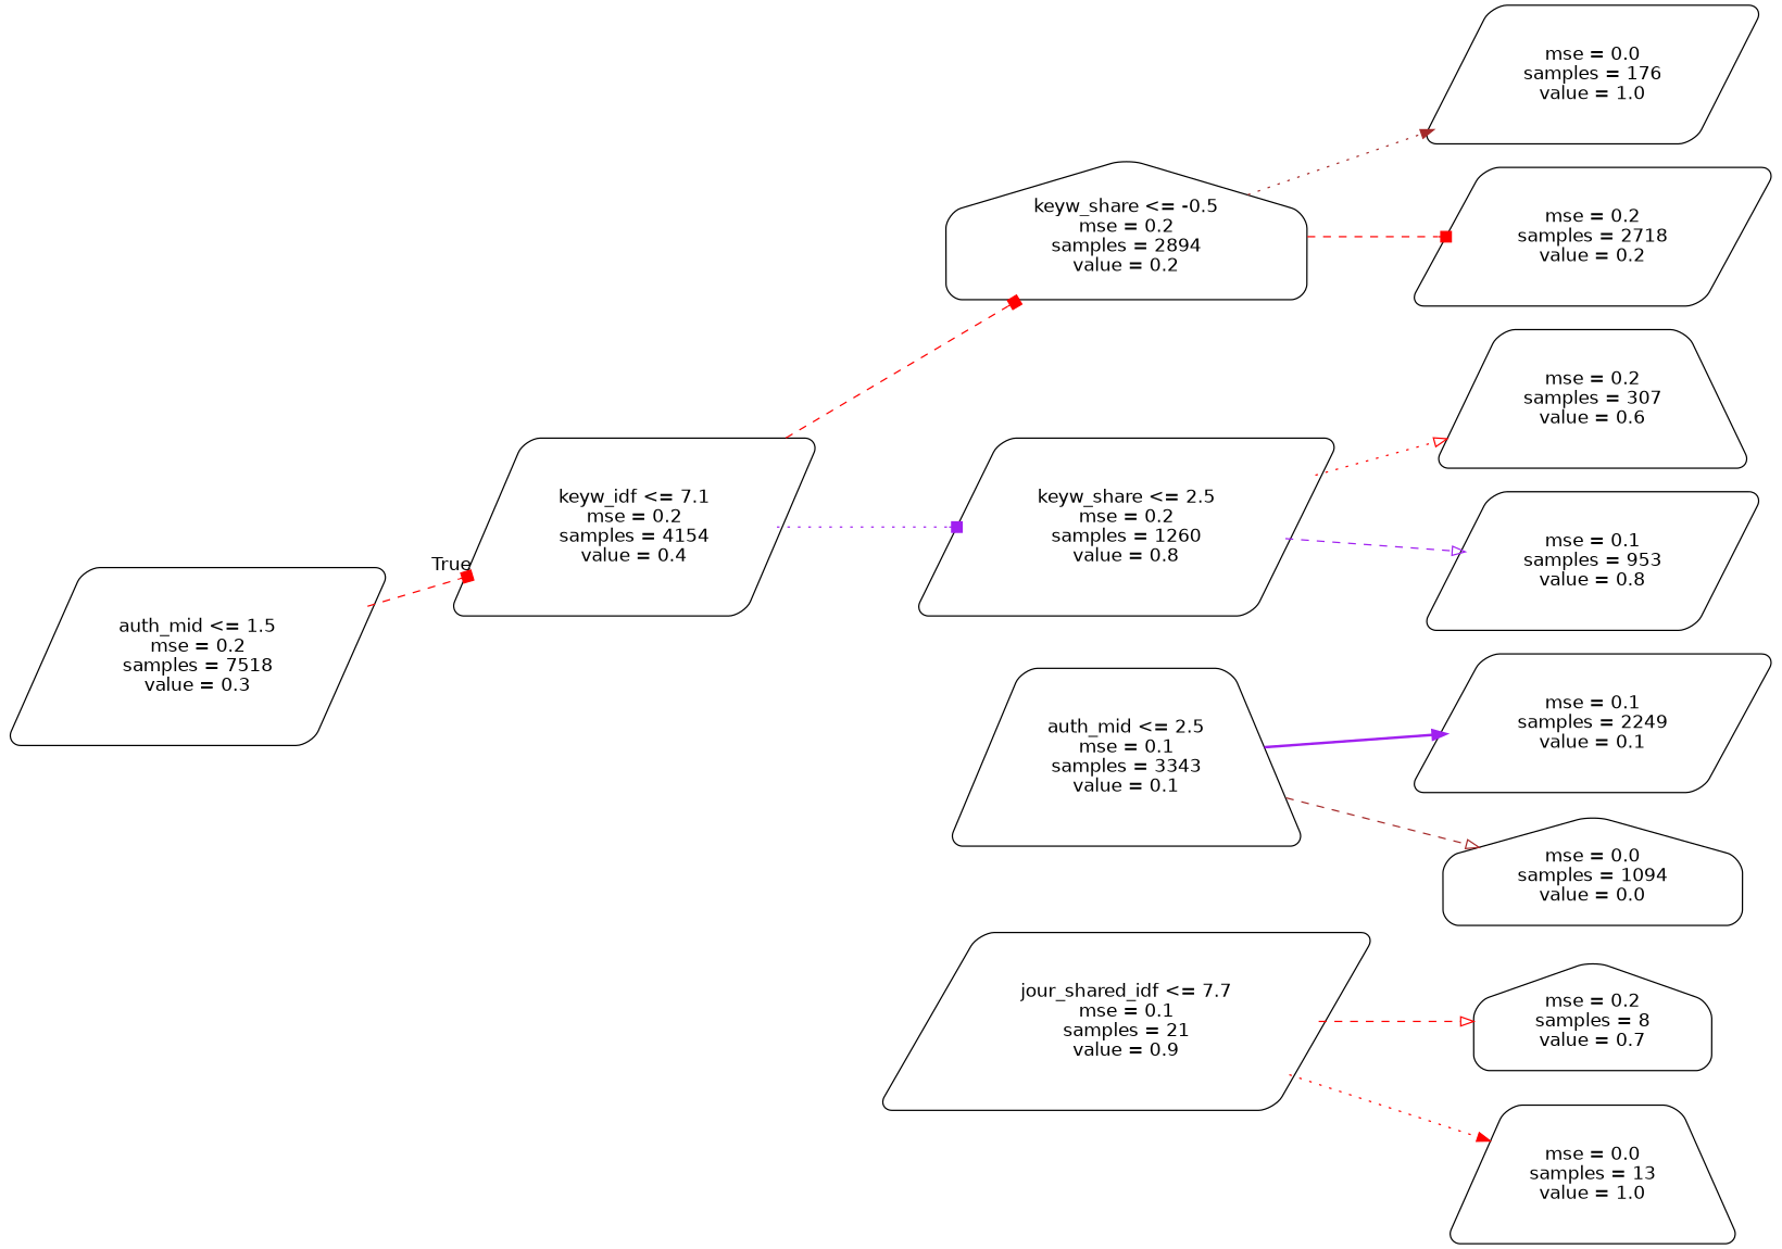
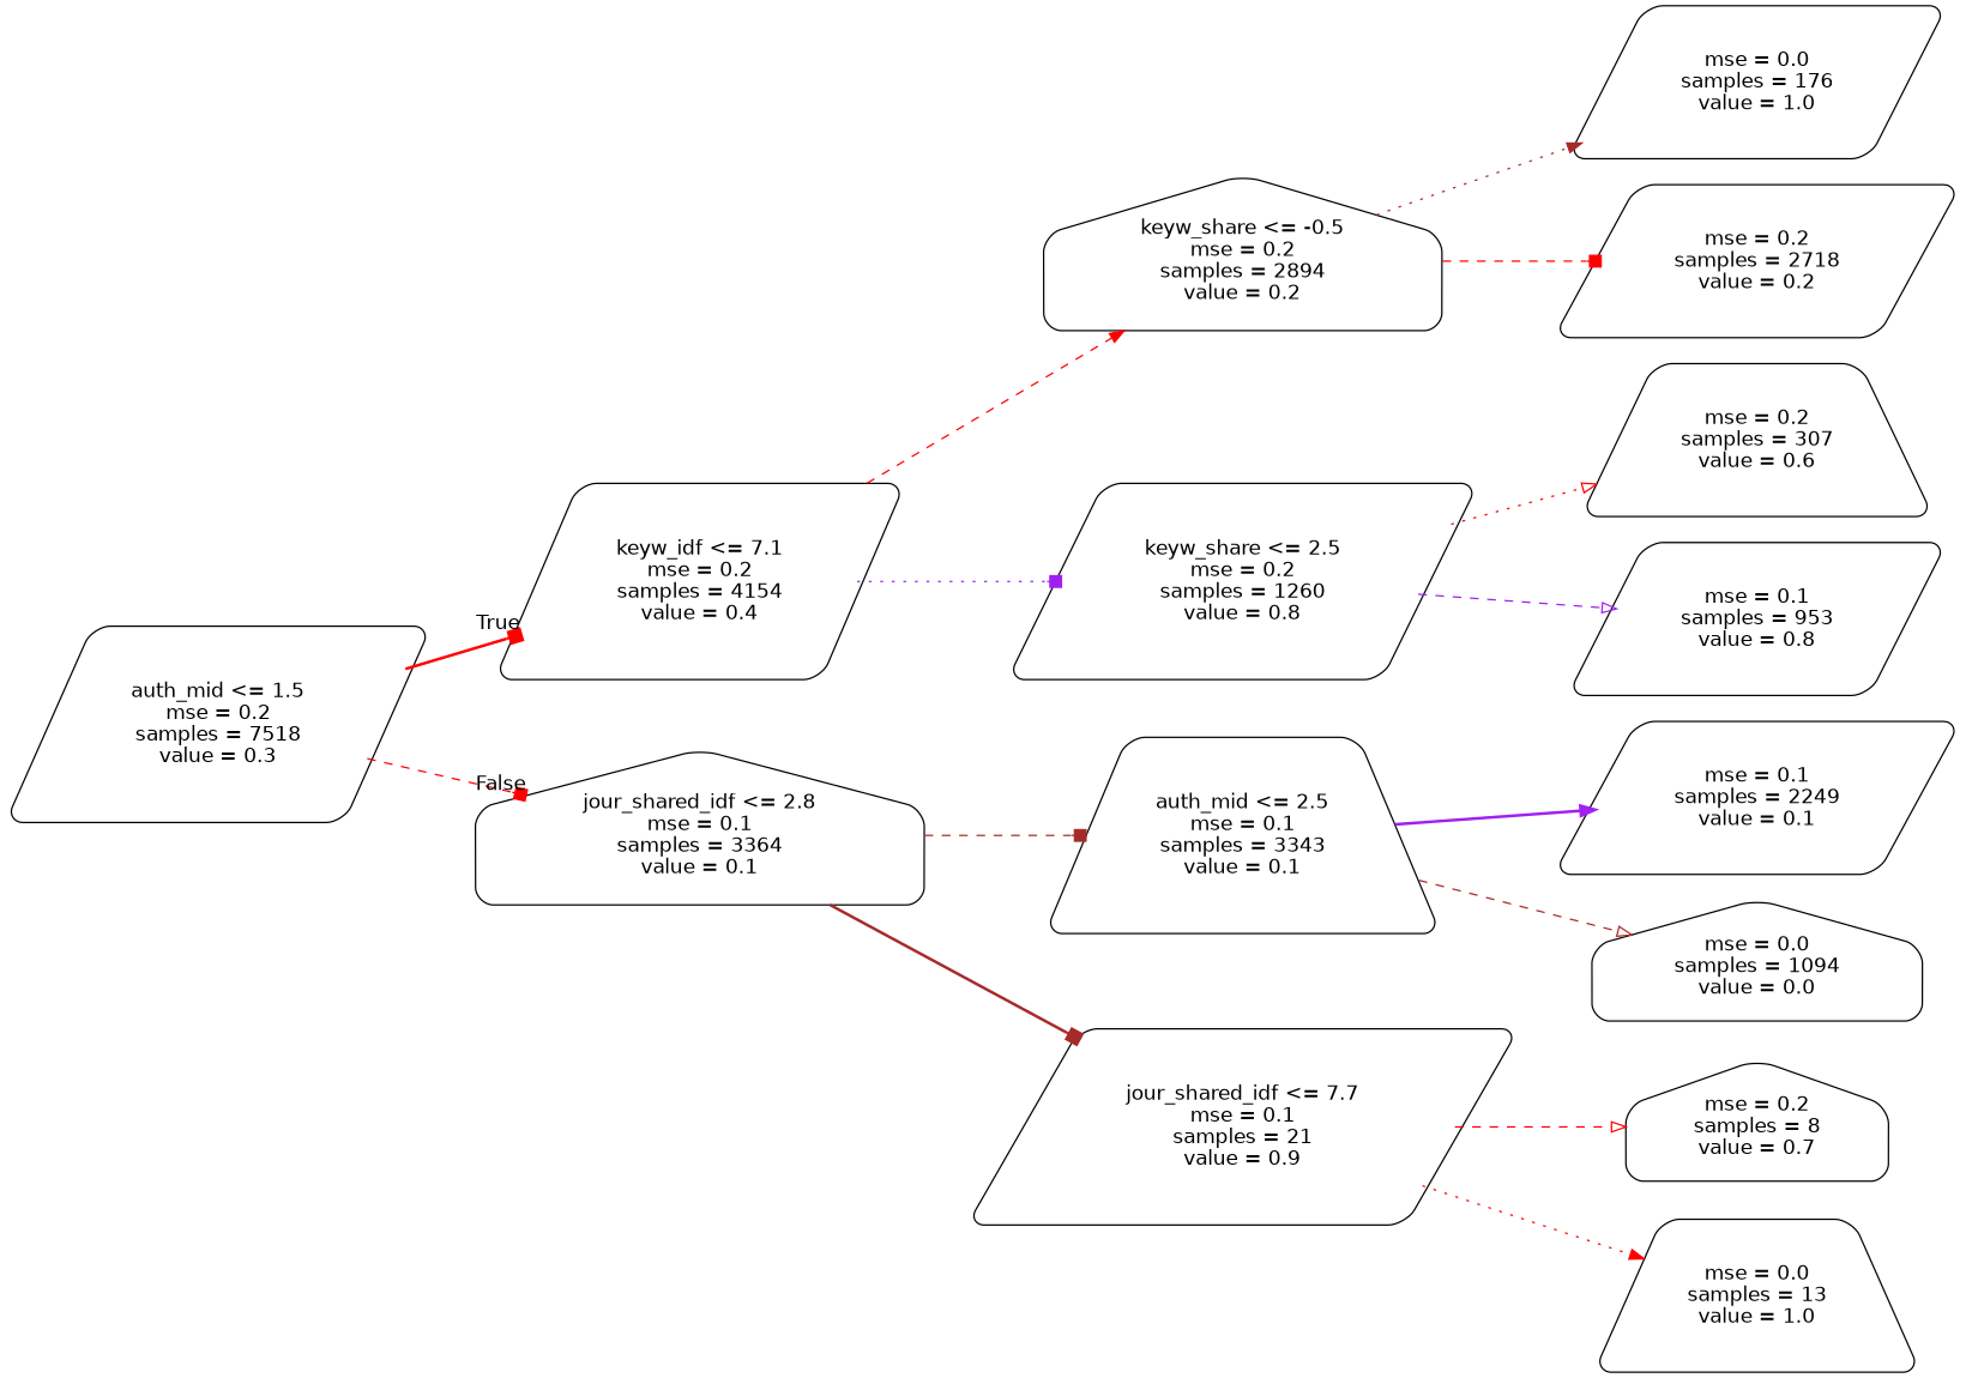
  digraph {
    rankdir=LR
    node [color=black fontname=helvetica shape=parallelogram style=rounded]
    edge [arrowhead=box color=red fontname=helvetica style=dashed]
    n1 [label="auth_mid <= 1.5\nmse = 0.2\nsamples = 7518\nvalue = 0.3"]
    n2 [label="keyw_idf <= 7.1\nmse = 0.2\nsamples = 4154\nvalue = 0.4"]
+   n3 [label="jour_shared_idf <= 2.8\nmse = 0.1\nsamples = 3364\nvalue = 0.1" shape=house]
    n4 [label="keyw_share <= -0.5\nmse = 0.2\nsamples = 2894\nvalue = 0.2" shape=house]
    n5 [label="keyw_share <= 2.5\nmse = 0.2\nsamples = 1260\nvalue = 0.8"]
    n6 [label="auth_mid <= 2.5\nmse = 0.1\nsamples = 3343\nvalue = 0.1" shape=trapezium]
    n7 [label="jour_shared_idf <= 7.7\nmse = 0.1\nsamples = 21\nvalue = 0.9"]
    n8 [label="mse = 0.0\nsamples = 176\nvalue = 1.0"]
    n9 [label="mse = 0.2\nsamples = 2718\nvalue = 0.2"]
    n10 [label="mse = 0.2\nsamples = 307\nvalue = 0.6" shape=trapezium]
    n11 [label="mse = 0.1\nsamples = 953\nvalue = 0.8"]
    n12 [label="mse = 0.1\nsamples = 2249\nvalue = 0.1"]
    n13 [label="mse = 0.0\nsamples = 1094\nvalue = 0.0" shape=house]
    n14 [label="mse = 0.2\nsamples = 8\nvalue = 0.7" shape=house]
    n15 [label="mse = 0.0\nsamples = 13\nvalue = 1.0" shape=trapezium]
-   n1 -> n2 [headlabel=True labelangle=45 labeldistance=2.5]
-   n2 -> n4
+   n1 -> n2 [headlabel=True labelangle=45 labeldistance=2.5 style=bold]
+   n1 -> n3 [headlabel=False labelangle=-45 labeldistance=2.5]
+   n2 -> n4 [arrowhead=normal]
    n2 -> n5 [color=purple style=dotted]
+   n3 -> n6 [color=brown]
+   n3 -> n7 [color=brown style=bold]
    n4 -> n8 [arrowhead=normal color=brown style=dotted]
    n4 -> n9
    n5 -> n10 [arrowhead=onormal style=dotted]
    n5 -> n11 [arrowhead=onormal color=purple]
    n6 -> n12 [arrowhead=normal color=purple style=bold]
    n6 -> n13 [arrowhead=onormal color=brown]
    n7 -> n14 [arrowhead=onormal]
    n7 -> n15 [arrowhead=normal style=dotted]
  }
